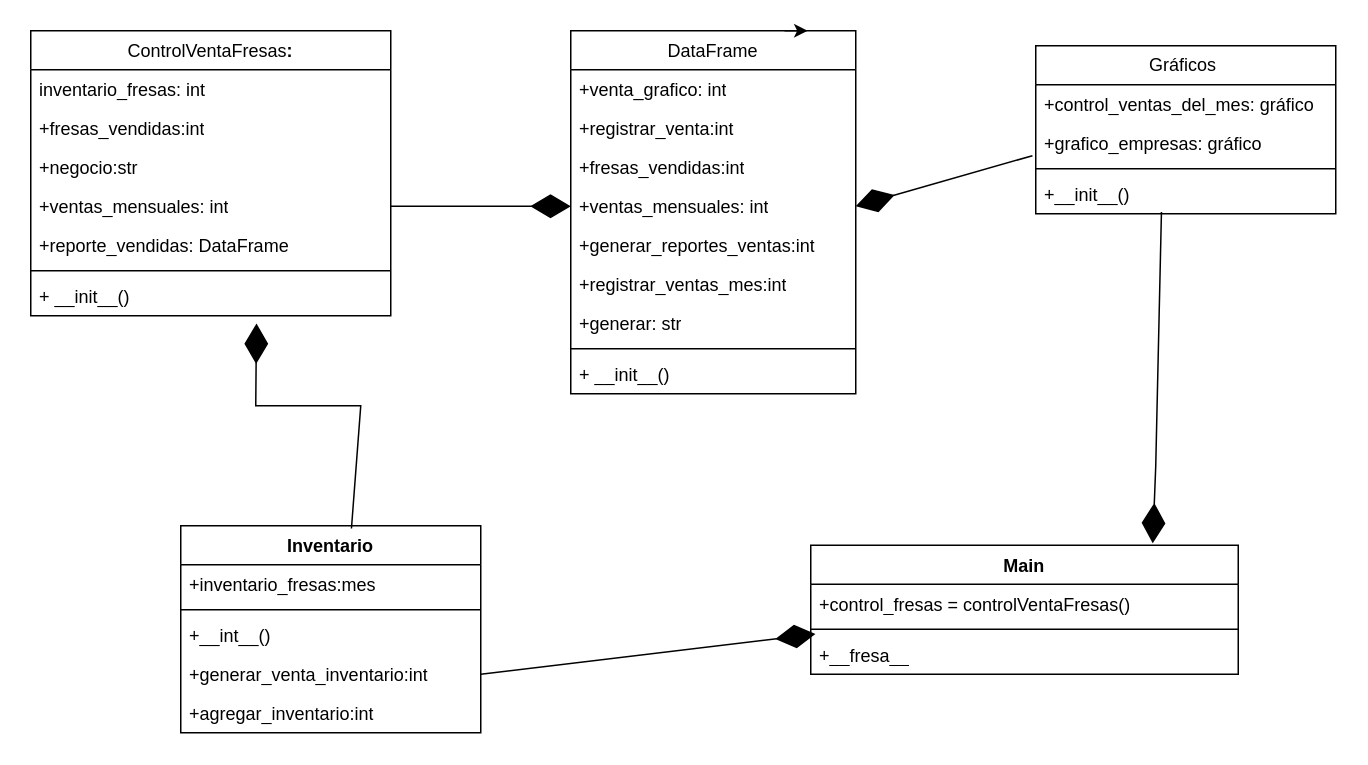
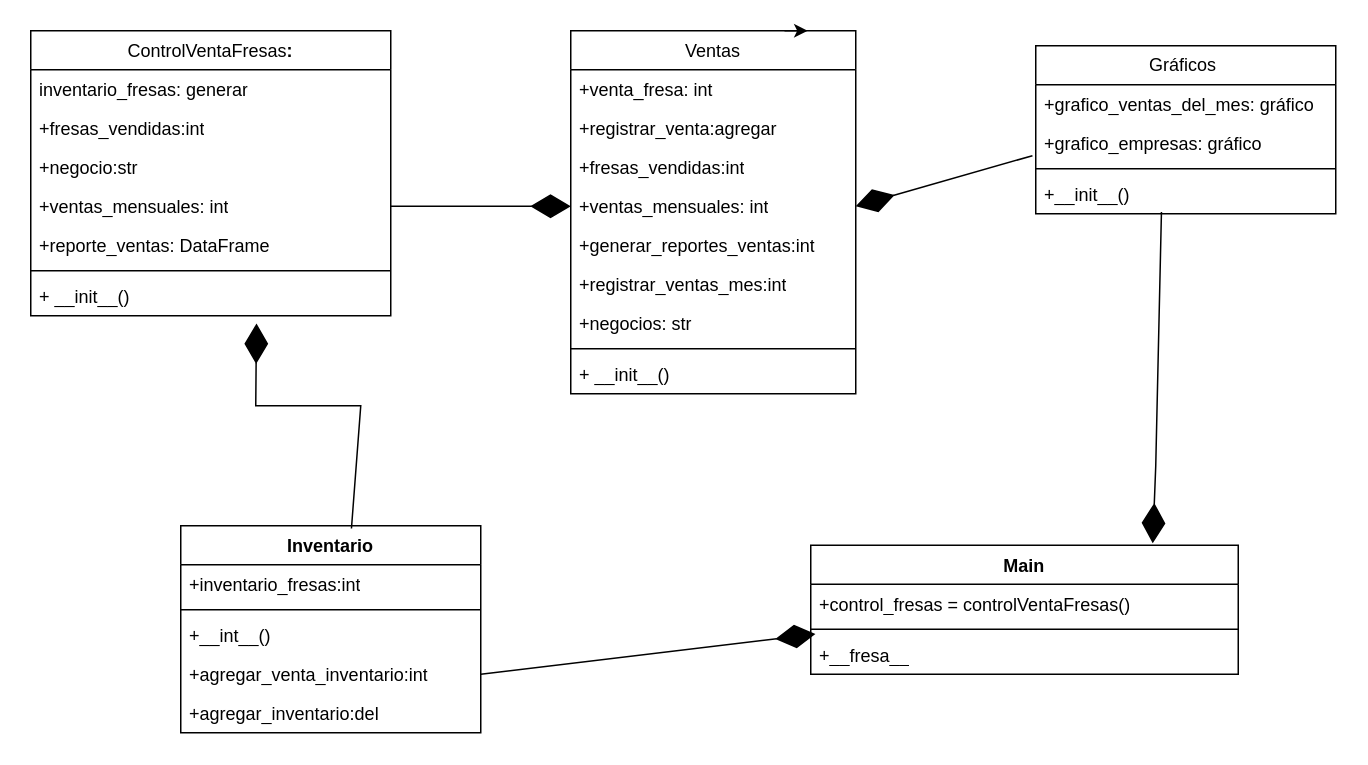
  <mxCell id="0" />
  <mxCell id="1" parent="0" />
  <mxCell id="2" value="&lt;span style=&quot;font-weight: normal;&quot;&gt;ControlVentaFresas&lt;/span&gt;:" style="swimlane;fontStyle=1;align=center;verticalAlign=top;childLayout=stackLayout;horizontal=1;startSize=26;horizontalStack=0;resizeParent=1;resizeParentMax=0;resizeLast=0;collapsible=1;marginBottom=0;whiteSpace=wrap;html=1;" vertex="1" parent="1"><mxGeometry x="20" y="20" width="240" height="190" as="geometry" /></mxCell>
- <mxCell id="3" value="&lt;div&gt;inventario_fresas: int&lt;br&gt;&lt;/div&gt;" style="text;strokeColor=none;fillColor=none;align=left;verticalAlign=top;spacingLeft=4;spacingRight=4;overflow=hidden;rotatable=0;points=[[0,0.5],[1,0.5]];portConstraint=eastwest;whiteSpace=wrap;html=1;" vertex="1" parent="2"><mxGeometry y="26" width="240" height="26" as="geometry" /></mxCell>
+ <mxCell id="3" value="&lt;div&gt;inventario_fresas: generar&lt;br&gt;&lt;/div&gt;" style="text;strokeColor=none;fillColor=none;align=left;verticalAlign=top;spacingLeft=4;spacingRight=4;overflow=hidden;rotatable=0;points=[[0,0.5],[1,0.5]];portConstraint=eastwest;whiteSpace=wrap;html=1;" vertex="1" parent="2"><mxGeometry y="26" width="240" height="26" as="geometry" /></mxCell>
  <mxCell id="4" value="+fresas_vendidas:int" style="text;strokeColor=none;fillColor=none;align=left;verticalAlign=top;spacingLeft=4;spacingRight=4;overflow=hidden;rotatable=0;points=[[0,0.5],[1,0.5]];portConstraint=eastwest;whiteSpace=wrap;html=1;" vertex="1" parent="2"><mxGeometry y="52" width="240" height="26" as="geometry" /></mxCell>
  <mxCell id="5" value="&lt;div&gt;+negocio:str&lt;br&gt;&lt;/div&gt;" style="text;strokeColor=none;fillColor=none;align=left;verticalAlign=top;spacingLeft=4;spacingRight=4;overflow=hidden;rotatable=0;points=[[0,0.5],[1,0.5]];portConstraint=eastwest;whiteSpace=wrap;html=1;" vertex="1" parent="2"><mxGeometry y="78" width="240" height="26" as="geometry" /></mxCell>
  <mxCell id="6" value="+ventas_mensuales: int" style="text;strokeColor=none;fillColor=none;align=left;verticalAlign=top;spacingLeft=4;spacingRight=4;overflow=hidden;rotatable=0;points=[[0,0.5],[1,0.5]];portConstraint=eastwest;whiteSpace=wrap;html=1;" vertex="1" parent="2"><mxGeometry y="104" width="240" height="26" as="geometry" /></mxCell>
- <mxCell id="7" value="+reporte_vendidas: DataFrame" style="text;strokeColor=none;fillColor=none;align=left;verticalAlign=top;spacingLeft=4;spacingRight=4;overflow=hidden;rotatable=0;points=[[0,0.5],[1,0.5]];portConstraint=eastwest;whiteSpace=wrap;html=1;" vertex="1" parent="2"><mxGeometry y="130" width="240" height="26" as="geometry" /></mxCell>
+ <mxCell id="7" value="+reporte_ventas: DataFrame" style="text;strokeColor=none;fillColor=none;align=left;verticalAlign=top;spacingLeft=4;spacingRight=4;overflow=hidden;rotatable=0;points=[[0,0.5],[1,0.5]];portConstraint=eastwest;whiteSpace=wrap;html=1;" vertex="1" parent="2"><mxGeometry y="130" width="240" height="26" as="geometry" /></mxCell>
  <mxCell id="8" value="" style="line;strokeWidth=1;fillColor=none;align=left;verticalAlign=middle;spacingTop=-1;spacingLeft=3;spacingRight=3;rotatable=0;labelPosition=right;points=[];portConstraint=eastwest;strokeColor=inherit;" vertex="1" parent="2"><mxGeometry y="156" width="240" height="8" as="geometry" /></mxCell>
  <mxCell id="9" value="+ __init__()" style="text;strokeColor=none;fillColor=none;align=left;verticalAlign=top;spacingLeft=4;spacingRight=4;overflow=hidden;rotatable=0;points=[[0,0.5],[1,0.5]];portConstraint=eastwest;whiteSpace=wrap;html=1;" vertex="1" parent="2"><mxGeometry y="164" width="240" height="26" as="geometry" /></mxCell>
- <mxCell id="10" value="&lt;span style=&quot;font-weight: 400;&quot;&gt;DataFrame&lt;/span&gt;" style="swimlane;fontStyle=1;align=center;verticalAlign=top;childLayout=stackLayout;horizontal=1;startSize=26;horizontalStack=0;resizeParent=1;resizeParentMax=0;resizeLast=0;collapsible=1;marginBottom=0;whiteSpace=wrap;html=1;" vertex="1" parent="1"><mxGeometry x="380" y="20" width="190" height="242" as="geometry" /></mxCell>
- <mxCell id="11" value="&lt;div&gt;+venta_grafico: int&lt;br&gt;&lt;/div&gt;&lt;div&gt;&lt;br&gt;&lt;/div&gt;" style="text;strokeColor=none;fillColor=none;align=left;verticalAlign=top;spacingLeft=4;spacingRight=4;overflow=hidden;rotatable=0;points=[[0,0.5],[1,0.5]];portConstraint=eastwest;whiteSpace=wrap;html=1;" vertex="1" parent="10"><mxGeometry y="26" width="190" height="26" as="geometry" /></mxCell>
- <mxCell id="12" value="+registrar_venta:int" style="text;strokeColor=none;fillColor=none;align=left;verticalAlign=top;spacingLeft=4;spacingRight=4;overflow=hidden;rotatable=0;points=[[0,0.5],[1,0.5]];portConstraint=eastwest;whiteSpace=wrap;html=1;" vertex="1" parent="10"><mxGeometry y="52" width="190" height="26" as="geometry" /></mxCell>
+ <mxCell id="10" value="&lt;span style=&quot;font-weight: 400;&quot;&gt;Ventas&lt;/span&gt;" style="swimlane;fontStyle=1;align=center;verticalAlign=top;childLayout=stackLayout;horizontal=1;startSize=26;horizontalStack=0;resizeParent=1;resizeParentMax=0;resizeLast=0;collapsible=1;marginBottom=0;whiteSpace=wrap;html=1;" vertex="1" parent="1"><mxGeometry x="380" y="20" width="190" height="242" as="geometry" /></mxCell>
+ <mxCell id="11" value="&lt;div&gt;+venta_fresa: int&lt;br&gt;&lt;/div&gt;&lt;div&gt;&lt;br&gt;&lt;/div&gt;" style="text;strokeColor=none;fillColor=none;align=left;verticalAlign=top;spacingLeft=4;spacingRight=4;overflow=hidden;rotatable=0;points=[[0,0.5],[1,0.5]];portConstraint=eastwest;whiteSpace=wrap;html=1;" vertex="1" parent="10"><mxGeometry y="26" width="190" height="26" as="geometry" /></mxCell>
+ <mxCell id="12" value="+registrar_venta:agregar" style="text;strokeColor=none;fillColor=none;align=left;verticalAlign=top;spacingLeft=4;spacingRight=4;overflow=hidden;rotatable=0;points=[[0,0.5],[1,0.5]];portConstraint=eastwest;whiteSpace=wrap;html=1;" vertex="1" parent="10"><mxGeometry y="52" width="190" height="26" as="geometry" /></mxCell>
  <mxCell id="13" value="+fresas_vendidas:int" style="text;strokeColor=none;fillColor=none;align=left;verticalAlign=top;spacingLeft=4;spacingRight=4;overflow=hidden;rotatable=0;points=[[0,0.5],[1,0.5]];portConstraint=eastwest;whiteSpace=wrap;html=1;" vertex="1" parent="10"><mxGeometry y="78" width="190" height="26" as="geometry" /></mxCell>
  <mxCell id="14" value="&lt;div&gt;+ventas_mensuales: int&lt;br&gt;&lt;/div&gt;" style="text;strokeColor=none;fillColor=none;align=left;verticalAlign=top;spacingLeft=4;spacingRight=4;overflow=hidden;rotatable=0;points=[[0,0.5],[1,0.5]];portConstraint=eastwest;whiteSpace=wrap;html=1;" vertex="1" parent="10"><mxGeometry y="104" width="190" height="26" as="geometry" /></mxCell>
  <mxCell id="15" value="+generar_reportes_ventas:int" style="text;strokeColor=none;fillColor=none;align=left;verticalAlign=top;spacingLeft=4;spacingRight=4;overflow=hidden;rotatable=0;points=[[0,0.5],[1,0.5]];portConstraint=eastwest;whiteSpace=wrap;html=1;" vertex="1" parent="10"><mxGeometry y="130" width="190" height="26" as="geometry" /></mxCell>
  <mxCell id="16" value="+registrar_ventas_mes:int" style="text;strokeColor=none;fillColor=none;align=left;verticalAlign=top;spacingLeft=4;spacingRight=4;overflow=hidden;rotatable=0;points=[[0,0.5],[1,0.5]];portConstraint=eastwest;whiteSpace=wrap;html=1;" vertex="1" parent="10"><mxGeometry y="156" width="190" height="26" as="geometry" /></mxCell>
- <mxCell id="17" value="+generar: str" style="text;strokeColor=none;fillColor=none;align=left;verticalAlign=top;spacingLeft=4;spacingRight=4;overflow=hidden;rotatable=0;points=[[0,0.5],[1,0.5]];portConstraint=eastwest;whiteSpace=wrap;html=1;" vertex="1" parent="10"><mxGeometry y="182" width="190" height="26" as="geometry" /></mxCell>
+ <mxCell id="17" value="+negocios: str" style="text;strokeColor=none;fillColor=none;align=left;verticalAlign=top;spacingLeft=4;spacingRight=4;overflow=hidden;rotatable=0;points=[[0,0.5],[1,0.5]];portConstraint=eastwest;whiteSpace=wrap;html=1;" vertex="1" parent="10"><mxGeometry y="182" width="190" height="26" as="geometry" /></mxCell>
  <mxCell id="18" value="" style="line;strokeWidth=1;fillColor=none;align=left;verticalAlign=middle;spacingTop=-1;spacingLeft=3;spacingRight=3;rotatable=0;labelPosition=right;points=[];portConstraint=eastwest;strokeColor=inherit;" vertex="1" parent="10"><mxGeometry y="208" width="190" height="8" as="geometry" /></mxCell>
  <mxCell id="19" value="+ __init__()" style="text;strokeColor=none;fillColor=none;align=left;verticalAlign=top;spacingLeft=4;spacingRight=4;overflow=hidden;rotatable=0;points=[[0,0.5],[1,0.5]];portConstraint=eastwest;whiteSpace=wrap;html=1;" vertex="1" parent="10"><mxGeometry y="216" width="190" height="26" as="geometry" /></mxCell>
  <mxCell id="20" value="Gráficos&amp;nbsp;" style="swimlane;fontStyle=0;childLayout=stackLayout;horizontal=1;startSize=26;fillColor=none;horizontalStack=0;resizeParent=1;resizeParentMax=0;resizeLast=0;collapsible=1;marginBottom=0;whiteSpace=wrap;html=1;" vertex="1" parent="1"><mxGeometry x="690" y="30" width="200" height="112" as="geometry" /></mxCell>
- <mxCell id="21" value="+control_ventas_del_mes: gráfico" style="text;strokeColor=none;fillColor=none;align=left;verticalAlign=top;spacingLeft=4;spacingRight=4;overflow=hidden;rotatable=0;points=[[0,0.5],[1,0.5]];portConstraint=eastwest;whiteSpace=wrap;html=1;" vertex="1" parent="20"><mxGeometry y="26" width="200" height="26" as="geometry" /></mxCell>
+ <mxCell id="21" value="+grafico_ventas_del_mes: gráfico" style="text;strokeColor=none;fillColor=none;align=left;verticalAlign=top;spacingLeft=4;spacingRight=4;overflow=hidden;rotatable=0;points=[[0,0.5],[1,0.5]];portConstraint=eastwest;whiteSpace=wrap;html=1;" vertex="1" parent="20"><mxGeometry y="26" width="200" height="26" as="geometry" /></mxCell>
  <mxCell id="22" value="+grafico_empresas: gráfico" style="text;strokeColor=none;fillColor=none;align=left;verticalAlign=top;spacingLeft=4;spacingRight=4;overflow=hidden;rotatable=0;points=[[0,0.5],[1,0.5]];portConstraint=eastwest;whiteSpace=wrap;html=1;" vertex="1" parent="20"><mxGeometry y="52" width="200" height="26" as="geometry" /></mxCell>
  <mxCell id="23" value="" style="line;strokeWidth=1;fillColor=none;align=left;verticalAlign=middle;spacingTop=-1;spacingLeft=3;spacingRight=3;rotatable=0;labelPosition=right;points=[];portConstraint=eastwest;strokeColor=inherit;" vertex="1" parent="20"><mxGeometry y="78" width="200" height="8" as="geometry" /></mxCell>
  <mxCell id="24" value="+__init__()" style="text;strokeColor=none;fillColor=none;align=left;verticalAlign=top;spacingLeft=4;spacingRight=4;overflow=hidden;rotatable=0;points=[[0,0.5],[1,0.5]];portConstraint=eastwest;whiteSpace=wrap;html=1;" vertex="1" parent="20"><mxGeometry y="86" width="200" height="26" as="geometry" /></mxCell>
  <mxCell id="25" value="Inventario" style="swimlane;fontStyle=1;align=center;verticalAlign=top;childLayout=stackLayout;horizontal=1;startSize=26;horizontalStack=0;resizeParent=1;resizeParentMax=0;resizeLast=0;collapsible=1;marginBottom=0;whiteSpace=wrap;html=1;" vertex="1" parent="1"><mxGeometry x="120" y="350" width="200" height="138" as="geometry" /></mxCell>
- <mxCell id="26" value="+inventario_fresas:mes" style="text;strokeColor=none;fillColor=none;align=left;verticalAlign=top;spacingLeft=4;spacingRight=4;overflow=hidden;rotatable=0;points=[[0,0.5],[1,0.5]];portConstraint=eastwest;whiteSpace=wrap;html=1;" vertex="1" parent="25"><mxGeometry y="26" width="200" height="26" as="geometry" /></mxCell>
+ <mxCell id="26" value="+inventario_fresas:int" style="text;strokeColor=none;fillColor=none;align=left;verticalAlign=top;spacingLeft=4;spacingRight=4;overflow=hidden;rotatable=0;points=[[0,0.5],[1,0.5]];portConstraint=eastwest;whiteSpace=wrap;html=1;" vertex="1" parent="25"><mxGeometry y="26" width="200" height="26" as="geometry" /></mxCell>
  <mxCell id="27" value="" style="line;strokeWidth=1;fillColor=none;align=left;verticalAlign=middle;spacingTop=-1;spacingLeft=3;spacingRight=3;rotatable=0;labelPosition=right;points=[];portConstraint=eastwest;strokeColor=inherit;" vertex="1" parent="25"><mxGeometry y="52" width="200" height="8" as="geometry" /></mxCell>
  <mxCell id="28" value="+__int__()" style="text;strokeColor=none;fillColor=none;align=left;verticalAlign=top;spacingLeft=4;spacingRight=4;overflow=hidden;rotatable=0;points=[[0,0.5],[1,0.5]];portConstraint=eastwest;whiteSpace=wrap;html=1;" vertex="1" parent="25"><mxGeometry y="60" width="200" height="26" as="geometry" /></mxCell>
- <mxCell id="29" value="+generar_venta_inventario:int" style="text;strokeColor=none;fillColor=none;align=left;verticalAlign=top;spacingLeft=4;spacingRight=4;overflow=hidden;rotatable=0;points=[[0,0.5],[1,0.5]];portConstraint=eastwest;whiteSpace=wrap;html=1;" vertex="1" parent="25"><mxGeometry y="86" width="200" height="26" as="geometry" /></mxCell>
- <mxCell id="30" value="+agregar_inventario:int" style="text;strokeColor=none;fillColor=none;align=left;verticalAlign=top;spacingLeft=4;spacingRight=4;overflow=hidden;rotatable=0;points=[[0,0.5],[1,0.5]];portConstraint=eastwest;whiteSpace=wrap;html=1;" vertex="1" parent="25"><mxGeometry y="112" width="200" height="26" as="geometry" /></mxCell>
+ <mxCell id="29" value="+agregar_venta_inventario:int" style="text;strokeColor=none;fillColor=none;align=left;verticalAlign=top;spacingLeft=4;spacingRight=4;overflow=hidden;rotatable=0;points=[[0,0.5],[1,0.5]];portConstraint=eastwest;whiteSpace=wrap;html=1;" vertex="1" parent="25"><mxGeometry y="86" width="200" height="26" as="geometry" /></mxCell>
+ <mxCell id="30" value="+agregar_inventario:del" style="text;strokeColor=none;fillColor=none;align=left;verticalAlign=top;spacingLeft=4;spacingRight=4;overflow=hidden;rotatable=0;points=[[0,0.5],[1,0.5]];portConstraint=eastwest;whiteSpace=wrap;html=1;" vertex="1" parent="25"><mxGeometry y="112" width="200" height="26" as="geometry" /></mxCell>
  <mxCell id="31" value="Main" style="swimlane;fontStyle=1;align=center;verticalAlign=top;childLayout=stackLayout;horizontal=1;startSize=26;horizontalStack=0;resizeParent=1;resizeParentMax=0;resizeLast=0;collapsible=1;marginBottom=0;whiteSpace=wrap;html=1;" vertex="1" parent="1"><mxGeometry x="540" y="363" width="285" height="86" as="geometry" /></mxCell>
  <mxCell id="32" value="+control_fresas = controlVentaFresas()" style="text;strokeColor=none;fillColor=none;align=left;verticalAlign=top;spacingLeft=4;spacingRight=4;overflow=hidden;rotatable=0;points=[[0,0.5],[1,0.5]];portConstraint=eastwest;whiteSpace=wrap;html=1;" vertex="1" parent="31"><mxGeometry y="26" width="285" height="26" as="geometry" /></mxCell>
  <mxCell id="33" value="" style="line;strokeWidth=1;fillColor=none;align=left;verticalAlign=middle;spacingTop=-1;spacingLeft=3;spacingRight=3;rotatable=0;labelPosition=right;points=[];portConstraint=eastwest;strokeColor=inherit;" vertex="1" parent="31"><mxGeometry y="52" width="285" height="8" as="geometry" /></mxCell>
  <mxCell id="34" value="+__fresa__" style="text;strokeColor=none;fillColor=none;align=left;verticalAlign=top;spacingLeft=4;spacingRight=4;overflow=hidden;rotatable=0;points=[[0,0.5],[1,0.5]];portConstraint=eastwest;whiteSpace=wrap;html=1;" vertex="1" parent="31"><mxGeometry y="60" width="285" height="26" as="geometry" /></mxCell>
  <mxCell id="35" value="" style="endArrow=diamondThin;endFill=1;endSize=24;html=1;rounded=0;entryX=0;entryY=0.5;entryDx=0;entryDy=0;exitX=1;exitY=0.5;exitDx=0;exitDy=0;" edge="1" parent="1" target="14"><mxGeometry width="160" relative="1" as="geometry"><mxPoint x="260" y="137" as="sourcePoint" /><mxPoint x="360" y="140" as="targetPoint" /></mxGeometry></mxCell>
  <mxCell id="36" style="edgeStyle=orthogonalEdgeStyle;rounded=0;orthogonalLoop=1;jettySize=auto;html=1;exitX=0.75;exitY=0;exitDx=0;exitDy=0;entryX=0.831;entryY=-0.002;entryDx=0;entryDy=0;entryPerimeter=0;" edge="1" parent="1" source="10" target="10"><mxGeometry relative="1" as="geometry" /></mxCell>
  <mxCell id="37" value="" style="endArrow=diamondThin;endFill=1;endSize=24;html=1;rounded=0;exitX=0.569;exitY=0.013;exitDx=0;exitDy=0;exitPerimeter=0;entryX=0.627;entryY=1.199;entryDx=0;entryDy=0;entryPerimeter=0;" edge="1" parent="1" source="25" target="9"><mxGeometry width="160" relative="1" as="geometry"><mxPoint x="40" y="390" as="sourcePoint" /><mxPoint x="10" y="290" as="targetPoint" /><Array as="points"><mxPoint x="240" y="270" /><mxPoint x="170" y="270" /></Array></mxGeometry></mxCell>
  <mxCell id="38" value="" style="endArrow=diamondThin;endFill=1;endSize=24;html=1;rounded=0;exitX=1;exitY=0.5;exitDx=0;exitDy=0;entryX=0.011;entryY=0.901;entryDx=0;entryDy=0;entryPerimeter=0;" edge="1" parent="1" source="29" target="33"><mxGeometry width="160" relative="1" as="geometry"><mxPoint x="460" y="490" as="sourcePoint" /><mxPoint x="530" y="420" as="targetPoint" /></mxGeometry></mxCell>
  <mxCell id="39" value="" style="endArrow=diamondThin;endFill=1;endSize=24;html=1;rounded=0;entryX=0.8;entryY=-0.015;entryDx=0;entryDy=0;entryPerimeter=0;exitX=0.419;exitY=0.953;exitDx=0;exitDy=0;exitPerimeter=0;flowAnimation=0;" edge="1" parent="1" source="24" target="31"><mxGeometry width="160" relative="1" as="geometry"><mxPoint x="530" y="320" as="sourcePoint" /><mxPoint x="690" y="320" as="targetPoint" /><Array as="points"><mxPoint x="770" y="310" /></Array></mxGeometry></mxCell>
  <mxCell id="40" value="" style="endArrow=diamondThin;endFill=1;endSize=24;html=1;rounded=0;entryX=1;entryY=0.5;entryDx=0;entryDy=0;exitX=-0.011;exitY=-0.181;exitDx=0;exitDy=0;exitPerimeter=0;" edge="1" parent="1" target="14"><mxGeometry width="160" relative="1" as="geometry"><mxPoint x="687.8" y="103.294" as="sourcePoint" /><mxPoint x="650" y="330" as="targetPoint" /></mxGeometry></mxCell>
